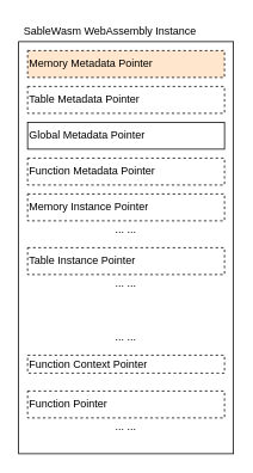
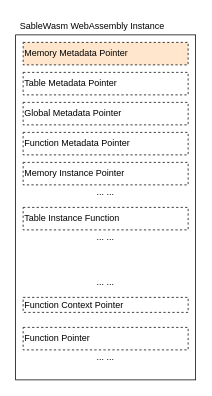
  <mxCell id="0" />
  <mxCell id="1" parent="0" />
  <mxCell id="2" value="" style="rounded=0;whiteSpace=wrap;html=1;" vertex="1" parent="1"><mxGeometry x="20" y="46" width="240" height="460" as="geometry" /></mxCell>
  <mxCell id="3" value="Memory Metadata Pointer" style="rounded=0;whiteSpace=wrap;html=1;align=left;dashed=1;fillColor=#ffe6cc;" vertex="1" parent="1"><mxGeometry x="30" y="56" width="220" height="30" as="geometry" /></mxCell>
  <mxCell id="4" value="Table Metadata Pointer" style="rounded=0;whiteSpace=wrap;html=1;align=left;dashed=1;" vertex="1" parent="1"><mxGeometry x="30" y="96" width="220" height="30" as="geometry" /></mxCell>
- <mxCell id="5" value="Global Metadata Pointer" style="rounded=0;whiteSpace=wrap;html=1;align=left;dashed=0;" vertex="1" parent="1"><mxGeometry x="30" y="136" width="220" height="30" as="geometry" /></mxCell>
+ <mxCell id="5" value="Global Metadata Pointer" style="rounded=0;whiteSpace=wrap;html=1;align=left;dashed=1;" vertex="1" parent="1"><mxGeometry x="30" y="136" width="220" height="30" as="geometry" /></mxCell>
  <mxCell id="6" value="Function Metadata Pointer" style="rounded=0;whiteSpace=wrap;html=1;align=left;dashed=1;" vertex="1" parent="1"><mxGeometry x="30" y="176" width="220" height="30" as="geometry" /></mxCell>
  <mxCell id="7" value="Memory Instance Pointer" style="rounded=0;whiteSpace=wrap;html=1;align=left;dashed=1;" vertex="1" parent="1"><mxGeometry x="30" y="216" width="220" height="30" as="geometry" /></mxCell>
  <mxCell id="8" value="... ..." style="text;html=1;strokeColor=none;fillColor=none;align=center;verticalAlign=middle;whiteSpace=wrap;rounded=0;dashed=1;" vertex="1" parent="1"><mxGeometry x="120" y="246" width="40" height="20" as="geometry" /></mxCell>
- <mxCell id="9" value="Table Instance Pointer" style="rounded=0;whiteSpace=wrap;html=1;align=left;dashed=1;" vertex="1" parent="1"><mxGeometry x="30" y="276" width="220" height="30" as="geometry" /></mxCell>
+ <mxCell id="9" value="Table Instance Function" style="rounded=0;whiteSpace=wrap;html=1;align=left;dashed=1;" vertex="1" parent="1"><mxGeometry x="30" y="276" width="220" height="30" as="geometry" /></mxCell>
  <mxCell id="10" value="... ..." style="text;html=1;strokeColor=none;fillColor=none;align=center;verticalAlign=middle;whiteSpace=wrap;rounded=0;dashed=1;" vertex="1" parent="1"><mxGeometry x="120" y="306" width="40" height="20" as="geometry" /></mxCell>
  <mxCell id="11" value="... ..." style="text;html=1;strokeColor=none;fillColor=none;align=center;verticalAlign=middle;whiteSpace=wrap;rounded=0;dashed=1;" vertex="1" parent="1"><mxGeometry x="120" y="366" width="40" height="20" as="geometry" /></mxCell>
  <mxCell id="12" value="Function Context Pointer" style="rounded=0;whiteSpace=wrap;html=1;align=left;dashed=1;" vertex="1" parent="1"><mxGeometry x="30" y="396" width="220" height="20" as="geometry" /></mxCell>
  <mxCell id="13" value="Function Pointer" style="rounded=0;whiteSpace=wrap;html=1;align=left;dashed=1;" vertex="1" parent="1"><mxGeometry x="30" y="436" width="220" height="30" as="geometry" /></mxCell>
  <mxCell id="14" value="... ..." style="text;html=1;strokeColor=none;fillColor=none;align=center;verticalAlign=middle;whiteSpace=wrap;rounded=0;dashed=1;" vertex="1" parent="1"><mxGeometry x="120" y="466" width="40" height="20" as="geometry" /></mxCell>
  <mxCell id="15" value="SableWasm WebAssembly Instance" style="text;strokeColor=none;fillColor=none;align=left;verticalAlign=top;spacingLeft=4;spacingRight=4;overflow=hidden;rotatable=0;points=[[0,0.5],[1,0.5]];portConstraint=eastwest;dashed=1;" vertex="1" parent="1"><mxGeometry x="20" y="20" width="240" height="26" as="geometry" /></mxCell>
